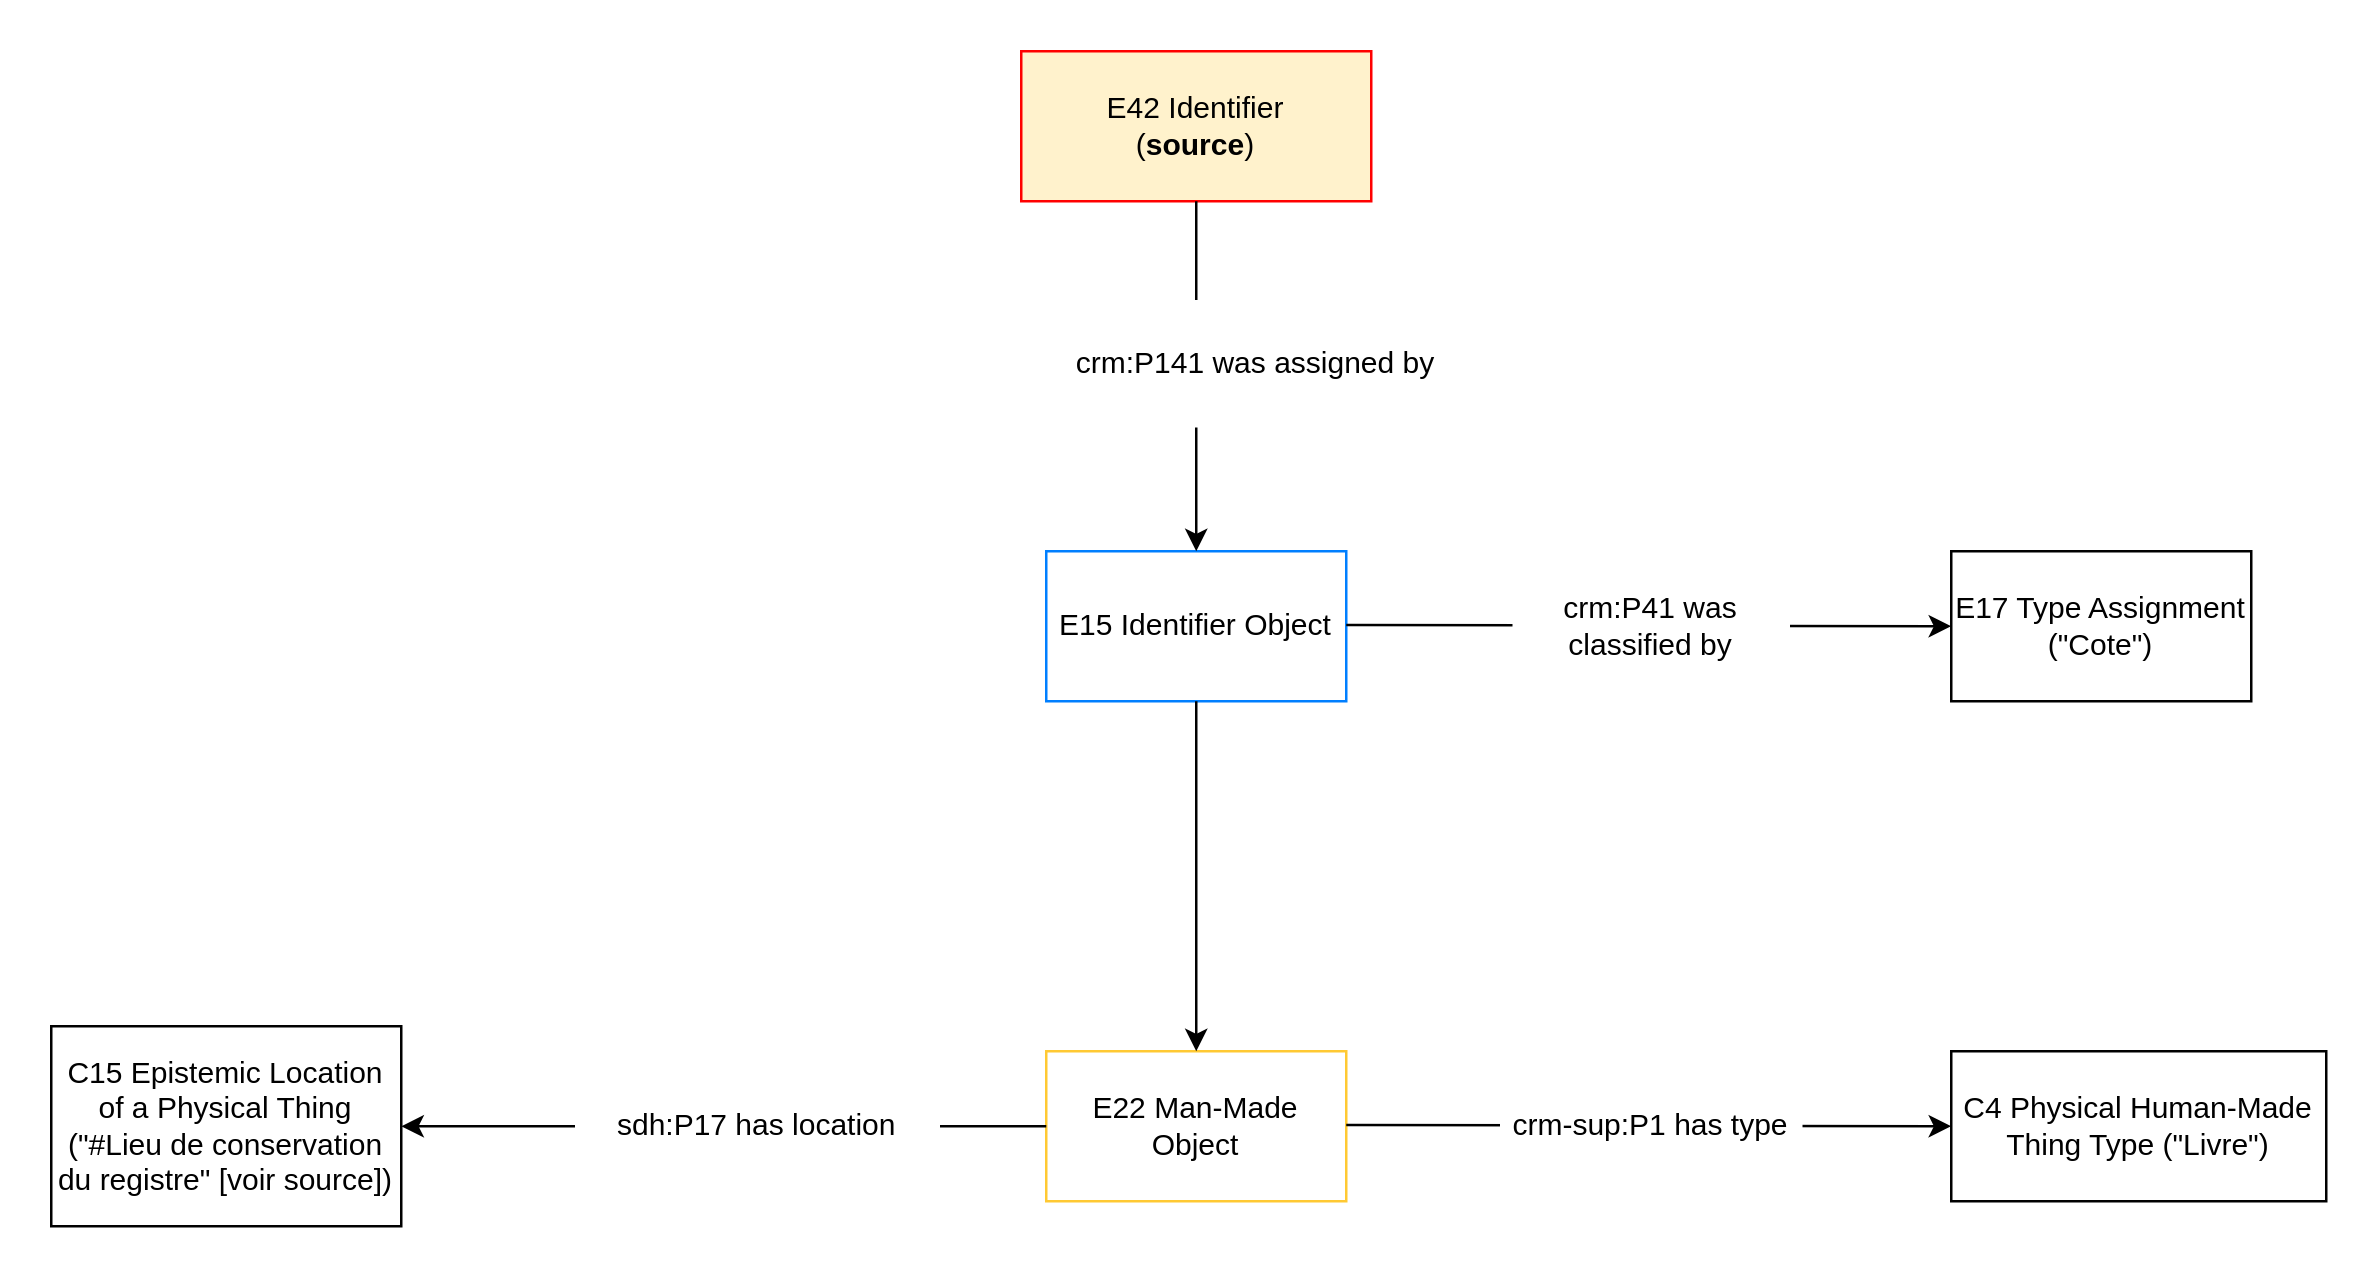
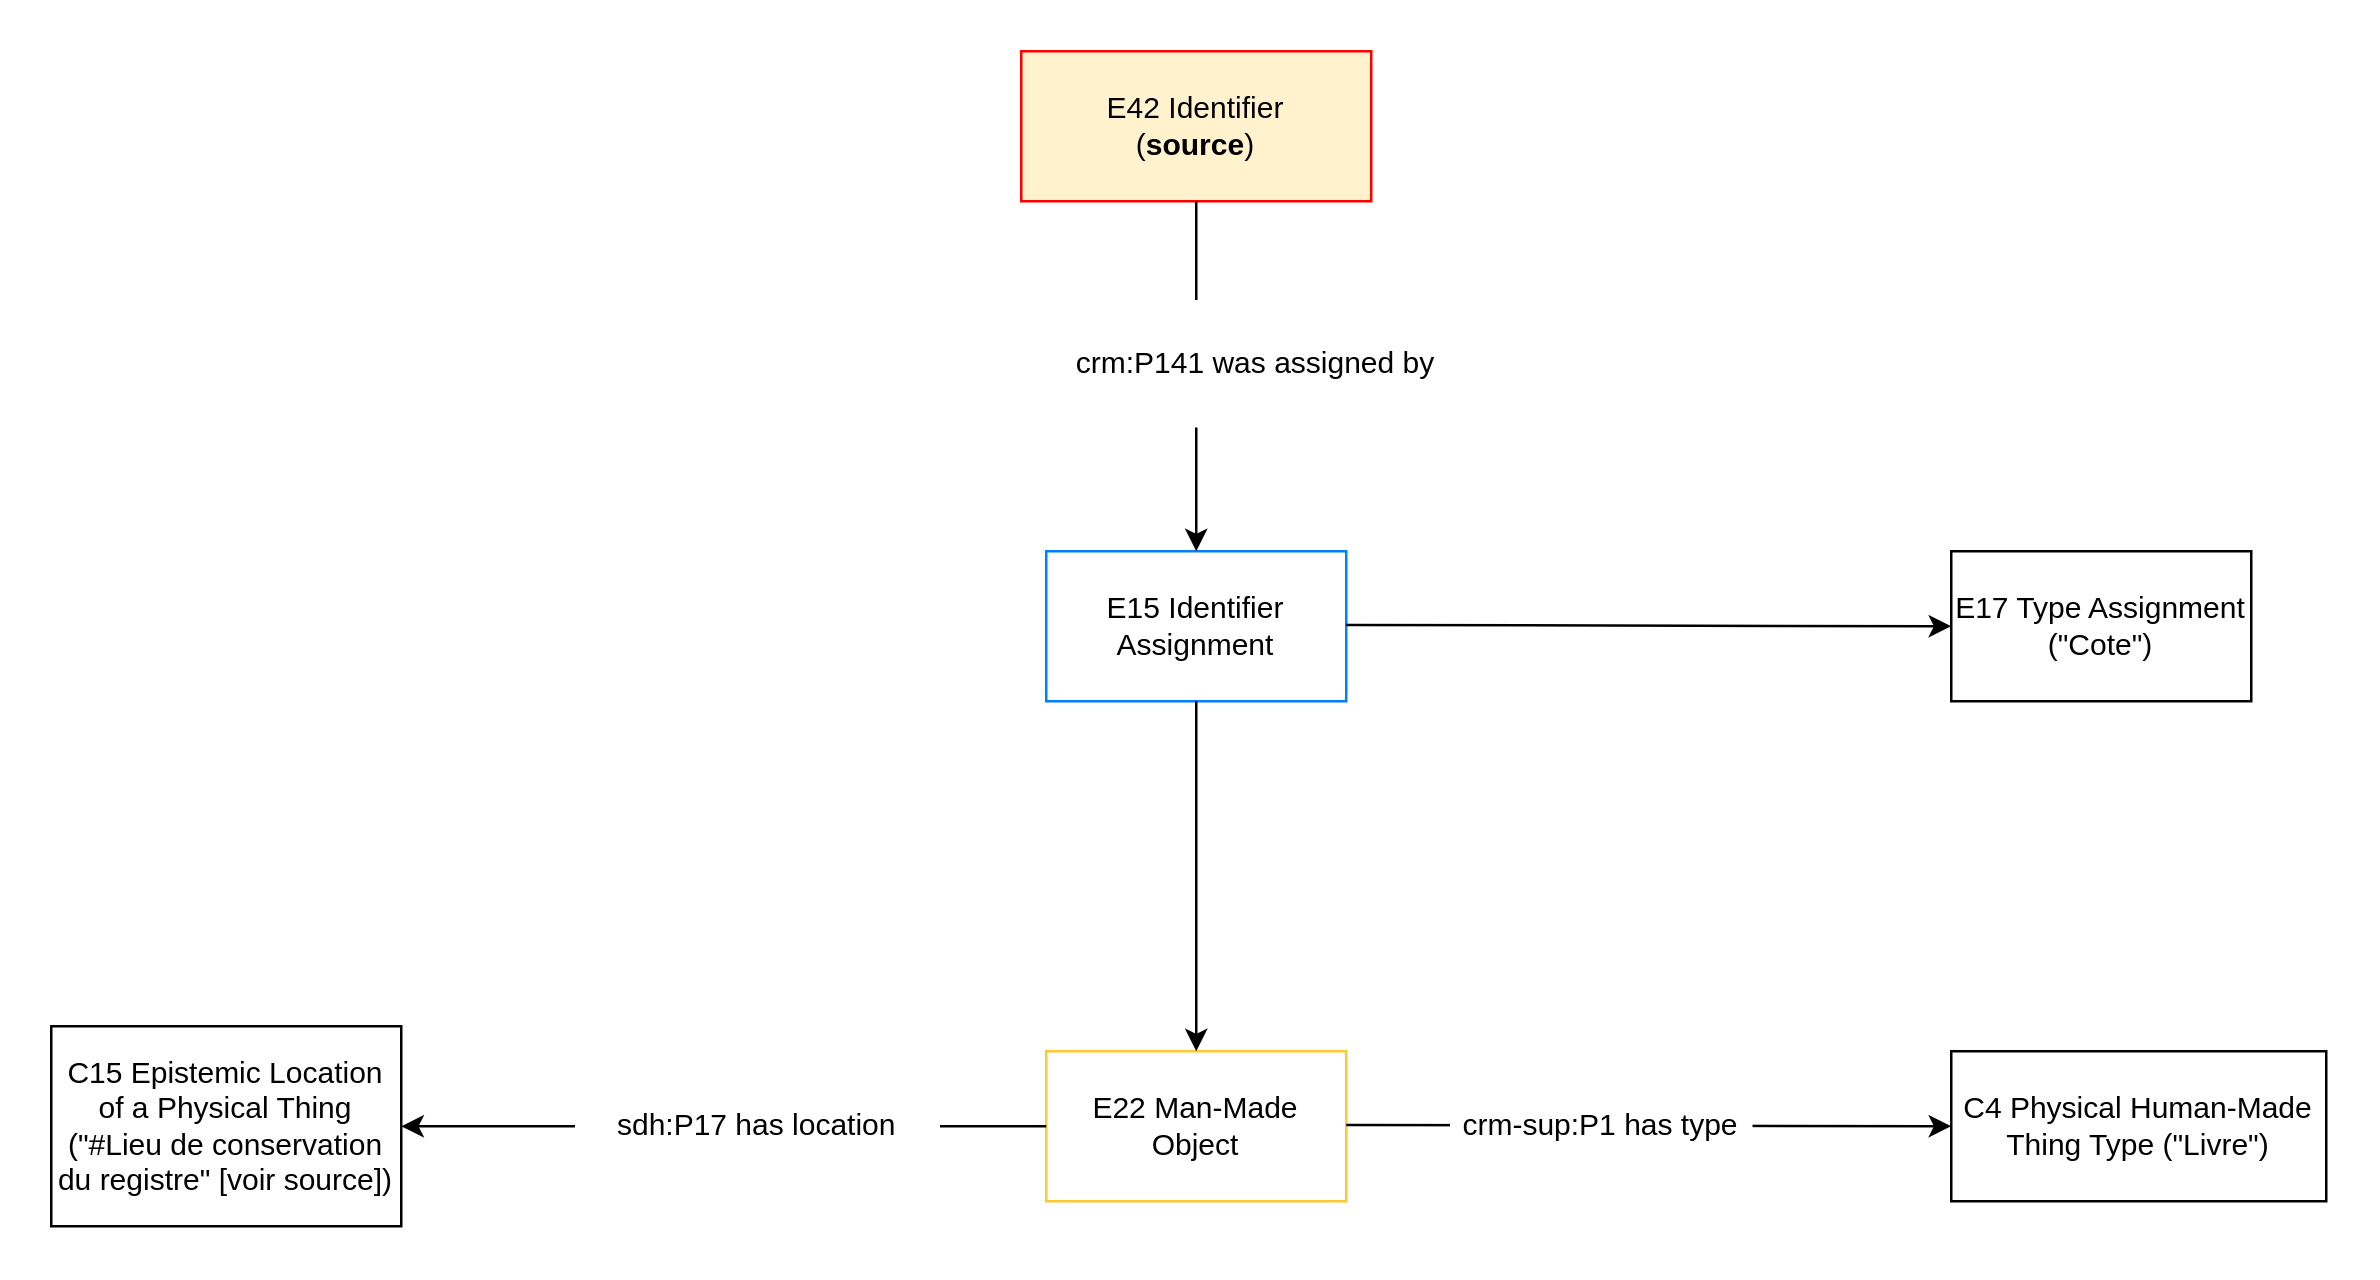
  <mxCell id="0" />
  <mxCell id="1" parent="0" />
  <mxCell id="2" value="E22 Man-Made Object" style="rounded=0;whiteSpace=wrap;html=1;fillColor=default;strokeColor=#FFC933;" parent="1" vertex="1"><mxGeometry x="418" y="420" width="120" height="60" as="geometry" /></mxCell>
  <mxCell id="3" value="C4 Physical Human-Made Thing Type (&quot;Livre&quot;)" style="rounded=0;whiteSpace=wrap;html=1;" parent="1" vertex="1"><mxGeometry x="780" y="420" width="150" height="60" as="geometry" /></mxCell>
  <mxCell id="4" value="E42 Identifier&lt;br&gt;&lt;div&gt;(&lt;b&gt;source&lt;/b&gt;)&lt;/div&gt;" style="rounded=0;whiteSpace=wrap;html=1;strokeColor=#FF0000;fillColor=#fff2cc;" parent="1" vertex="1"><mxGeometry x="408" y="20" width="140" height="60" as="geometry" /></mxCell>
- <mxCell id="5" value="E15 Identifier Object" style="rounded=0;whiteSpace=wrap;html=1;strokeColor=#007FFF;" parent="1" vertex="1"><mxGeometry x="418" y="220" width="120" height="60" as="geometry" /></mxCell>
+ <mxCell id="5" value="E15 Identifier Assignment" style="rounded=0;whiteSpace=wrap;html=1;strokeColor=#007FFF;" parent="1" vertex="1"><mxGeometry x="418" y="220" width="120" height="60" as="geometry" /></mxCell>
  <mxCell id="6" value="" style="endArrow=classic;html=1;rounded=0;entryX=0.5;entryY=0;entryDx=0;entryDy=0;exitX=0.5;exitY=1;exitDx=0;exitDy=0;" parent="1" source="4" target="5" edge="1"><mxGeometry width="50" height="50" relative="1" as="geometry"><mxPoint x="600" y="190" as="sourcePoint" /><mxPoint x="600" y="50" as="targetPoint" /></mxGeometry></mxCell>
  <mxCell id="7" value="crm:P141 was assigned by" style="rounded=0;whiteSpace=wrap;html=1;strokeColor=#FFFFFF;" parent="1" vertex="1"><mxGeometry x="402" y="120" width="200" height="50" as="geometry" /></mxCell>
  <mxCell id="8" value="" style="endArrow=classic;html=1;rounded=0;entryX=0.5;entryY=0;entryDx=0;entryDy=0;exitX=0.5;exitY=1;exitDx=0;exitDy=0;" parent="1" source="5" target="2" edge="1"><mxGeometry width="50" height="50" relative="1" as="geometry"><mxPoint x="548" y="260" as="sourcePoint" /><mxPoint x="700" y="260" as="targetPoint" /></mxGeometry></mxCell>
  <mxCell id="9" value="C15 Epistemic Location of a Physical Thing (&quot;#Lieu de conservation du registre&quot; [voir source])" style="rounded=0;whiteSpace=wrap;html=1;" parent="1" vertex="1"><mxGeometry x="20" y="410" width="140" height="80" as="geometry" /></mxCell>
  <mxCell id="10" value="" style="endArrow=classic;html=1;rounded=0;entryX=0;entryY=0.5;entryDx=0;entryDy=0;" parent="1" target="3" edge="1"><mxGeometry width="50" height="50" relative="1" as="geometry"><mxPoint x="538" y="449.5" as="sourcePoint" /><mxPoint x="720" y="450" as="targetPoint" /></mxGeometry></mxCell>
- <mxCell id="11" value="crm-sup:P1 has type" style="rounded=0;whiteSpace=wrap;html=1;strokeColor=#FFFFFF;" parent="1" vertex="1"><mxGeometry x="600" y="430" width="120" height="40" as="geometry" /></mxCell>
+ <mxCell id="11" value="crm-sup:P1 has type" style="rounded=0;whiteSpace=wrap;html=1;strokeColor=#FFFFFF;" parent="1" vertex="1"><mxGeometry x="580" y="430" width="120" height="40" as="geometry" /></mxCell>
  <mxCell id="12" value="" style="endArrow=classic;html=1;rounded=0;exitX=0;exitY=0.5;exitDx=0;exitDy=0;entryX=1;entryY=0.5;entryDx=0;entryDy=0;" parent="1" source="2" edge="1"><mxGeometry width="50" height="50" relative="1" as="geometry"><mxPoint x="-20" y="449.5" as="sourcePoint" /><mxPoint x="160" y="450" as="targetPoint" /></mxGeometry></mxCell>
  <mxCell id="13" value="sdh:P17 has location" style="rounded=0;whiteSpace=wrap;html=1;strokeColor=#FFFFFF;" parent="1" vertex="1"><mxGeometry x="230" y="430" width="145" height="40" as="geometry" /></mxCell>
  <mxCell id="14" value="E17 Type Assignment (&quot;Cote&quot;)" style="rounded=0;whiteSpace=wrap;html=1;" parent="1" vertex="1"><mxGeometry x="780" y="220" width="120" height="60" as="geometry" /></mxCell>
  <mxCell id="15" value="" style="endArrow=classic;html=1;rounded=0;entryX=0;entryY=0.5;entryDx=0;entryDy=0;" parent="1" edge="1"><mxGeometry width="50" height="50" relative="1" as="geometry"><mxPoint x="538" y="249.5" as="sourcePoint" /><mxPoint x="780" y="250" as="targetPoint" /></mxGeometry></mxCell>
- <mxCell id="16" value="crm:P41 was classified by" style="rounded=0;whiteSpace=wrap;html=1;strokeColor=#FFFFFF;" parent="1" vertex="1"><mxGeometry x="605" y="230" width="110" height="40" as="geometry" /></mxCell>
